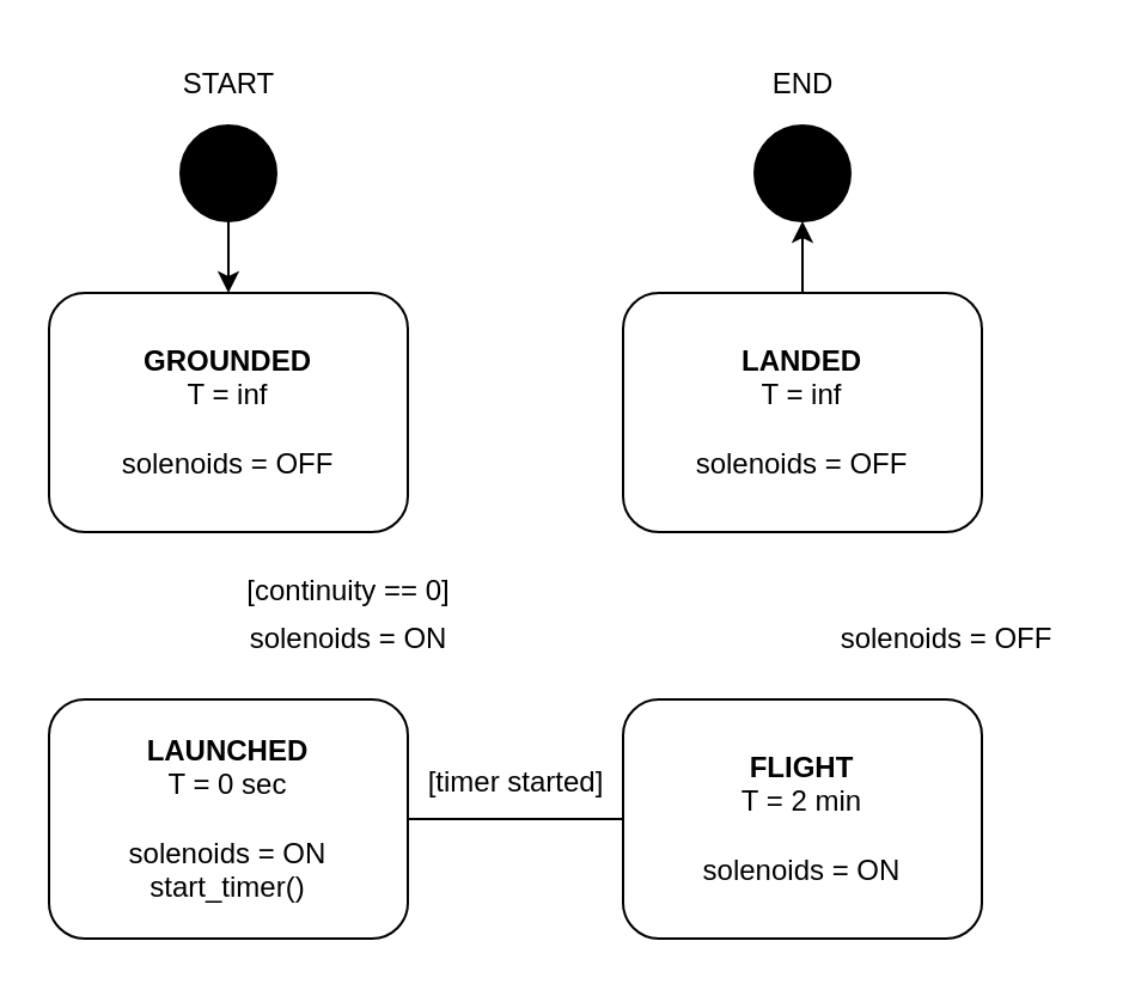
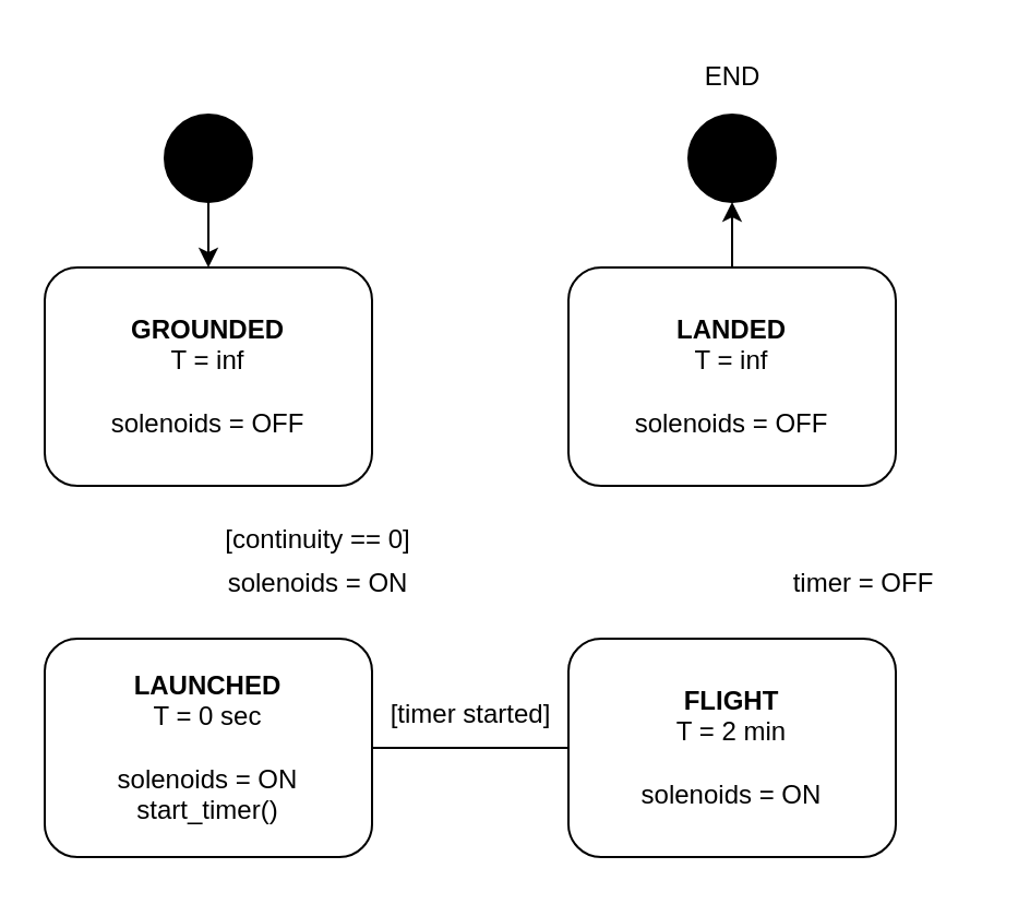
  <mxCell id="0" />
  <mxCell id="1" parent="0" />
  <mxCell id="2" value="&lt;div&gt;&lt;b&gt;GROUNDED&lt;/b&gt;&lt;/div&gt;&lt;div&gt;T = inf&lt;/div&gt;&lt;div&gt;&lt;br&gt;&lt;/div&gt;&lt;div&gt;solenoids = OFF&lt;/div&gt;" style="rounded=1;whiteSpace=wrap;html=1;" vertex="1" parent="1"><mxGeometry x="20" y="122" width="150" height="100" as="geometry" /></mxCell>
  <mxCell id="3" style="edgeStyle=orthogonalEdgeStyle;rounded=0;orthogonalLoop=1;jettySize=auto;html=1;exitX=1;exitY=0.5;exitDx=0;exitDy=0;endArrow=none;" edge="1" parent="1" source="4" target="7"><mxGeometry relative="1" as="geometry" /></mxCell>
  <mxCell id="4" value="&lt;div&gt;&lt;b&gt;LAUNCHED&lt;/b&gt;&lt;/div&gt;&lt;div&gt;T = 0 sec&lt;/div&gt;&lt;div&gt;&lt;br&gt;&lt;/div&gt;&lt;div&gt;solenoids = ON&lt;/div&gt;&lt;div&gt;start_timer()&lt;/div&gt;" style="rounded=1;whiteSpace=wrap;html=1;" vertex="1" parent="1"><mxGeometry x="20" y="292" width="150" height="100" as="geometry" /></mxCell>
  <mxCell id="5" value="[continuity == 0]" style="text;html=1;align=center;verticalAlign=middle;resizable=0;points=[];autosize=1;strokeColor=none;fillColor=none;" vertex="1" parent="1"><mxGeometry x="90" y="232" width="110" height="30" as="geometry" /></mxCell>
  <mxCell id="6" value="solenoids = ON" style="text;html=1;align=center;verticalAlign=middle;resizable=0;points=[];autosize=1;strokeColor=none;fillColor=none;" vertex="1" parent="1"><mxGeometry x="90" y="252" width="110" height="30" as="geometry" /></mxCell>
  <mxCell id="7" value="&lt;div&gt;&lt;b&gt;FLIGHT&lt;/b&gt;&lt;/div&gt;&lt;div&gt;T = 2 min&lt;/div&gt;&lt;div&gt;&lt;br&gt;&lt;/div&gt;&lt;div&gt;solenoids = ON&lt;/div&gt;" style="rounded=1;whiteSpace=wrap;html=1;" vertex="1" parent="1"><mxGeometry x="260" y="292" width="150" height="100" as="geometry" /></mxCell>
  <mxCell id="8" value="[timer started]" style="text;html=1;align=center;verticalAlign=middle;resizable=0;points=[];autosize=1;strokeColor=none;fillColor=none;" vertex="1" parent="1"><mxGeometry x="165" y="312" width="100" height="30" as="geometry" /></mxCell>
  <mxCell id="9" style="edgeStyle=orthogonalEdgeStyle;rounded=0;orthogonalLoop=1;jettySize=auto;html=1;exitX=0.5;exitY=0;exitDx=0;exitDy=0;entryX=0.5;entryY=1;entryDx=0;entryDy=0;" edge="1" parent="1" source="10" target="14"><mxGeometry relative="1" as="geometry" /></mxCell>
  <mxCell id="10" value="&lt;div&gt;&lt;b&gt;LANDED&lt;/b&gt;&lt;/div&gt;&lt;div&gt;T = inf&lt;/div&gt;&lt;div&gt;&lt;br&gt;&lt;/div&gt;&lt;div&gt;solenoids = OFF&lt;/div&gt;" style="rounded=1;whiteSpace=wrap;html=1;" vertex="1" parent="1"><mxGeometry x="260" y="122" width="150" height="100" as="geometry" /></mxCell>
- <mxCell id="11" value="solenoids = OFF" style="text;html=1;align=center;verticalAlign=middle;resizable=0;points=[];autosize=1;strokeColor=none;fillColor=none;" vertex="1" parent="1"><mxGeometry x="340" y="252" width="110" height="30" as="geometry" /></mxCell>
+ <mxCell id="11" value="timer = OFF" style="text;html=1;align=center;verticalAlign=middle;resizable=0;points=[];autosize=1;strokeColor=none;fillColor=none;" vertex="1" parent="1"><mxGeometry x="340" y="252" width="110" height="30" as="geometry" /></mxCell>
  <mxCell id="12" style="edgeStyle=orthogonalEdgeStyle;rounded=0;orthogonalLoop=1;jettySize=auto;html=1;exitX=0.5;exitY=1;exitDx=0;exitDy=0;entryX=0.5;entryY=0;entryDx=0;entryDy=0;" edge="1" parent="1" source="13" target="2"><mxGeometry relative="1" as="geometry" /></mxCell>
  <mxCell id="13" value="" style="ellipse;whiteSpace=wrap;html=1;aspect=fixed;fillColor=#000000;" vertex="1" parent="1"><mxGeometry x="75" y="52" width="40" height="40" as="geometry" /></mxCell>
  <mxCell id="14" value="" style="ellipse;whiteSpace=wrap;html=1;aspect=fixed;fillColor=#000000;" vertex="1" parent="1"><mxGeometry x="315" y="52" width="40" height="40" as="geometry" /></mxCell>
- <mxCell id="15" value="START" style="text;html=1;align=center;verticalAlign=middle;resizable=0;points=[];autosize=1;strokeColor=none;fillColor=none;" vertex="1" parent="1"><mxGeometry x="65" y="20" width="60" height="30" as="geometry" /></mxCell>
  <mxCell id="16" value="&lt;div&gt;END&lt;/div&gt;" style="text;html=1;align=center;verticalAlign=middle;resizable=0;points=[];autosize=1;strokeColor=none;fillColor=none;" vertex="1" parent="1"><mxGeometry x="310" y="20" width="50" height="30" as="geometry" /></mxCell>
